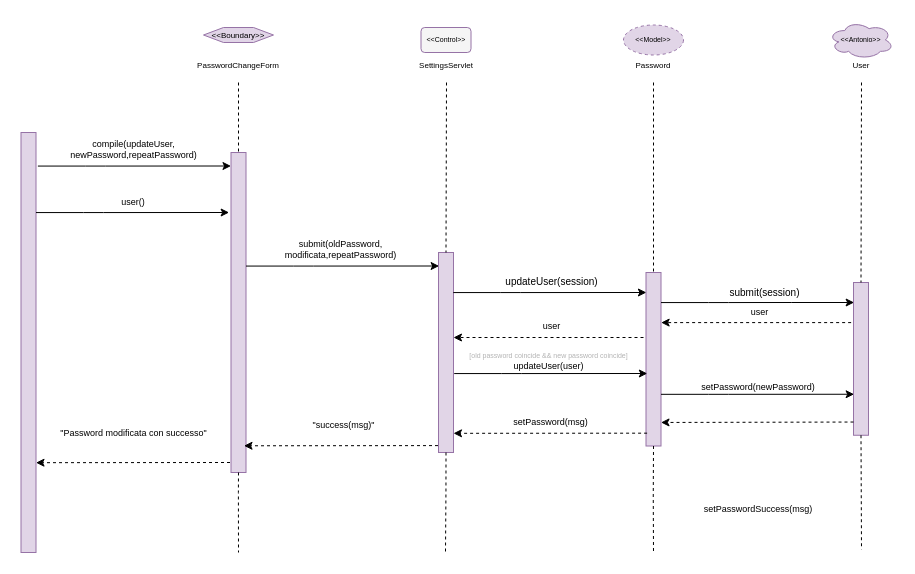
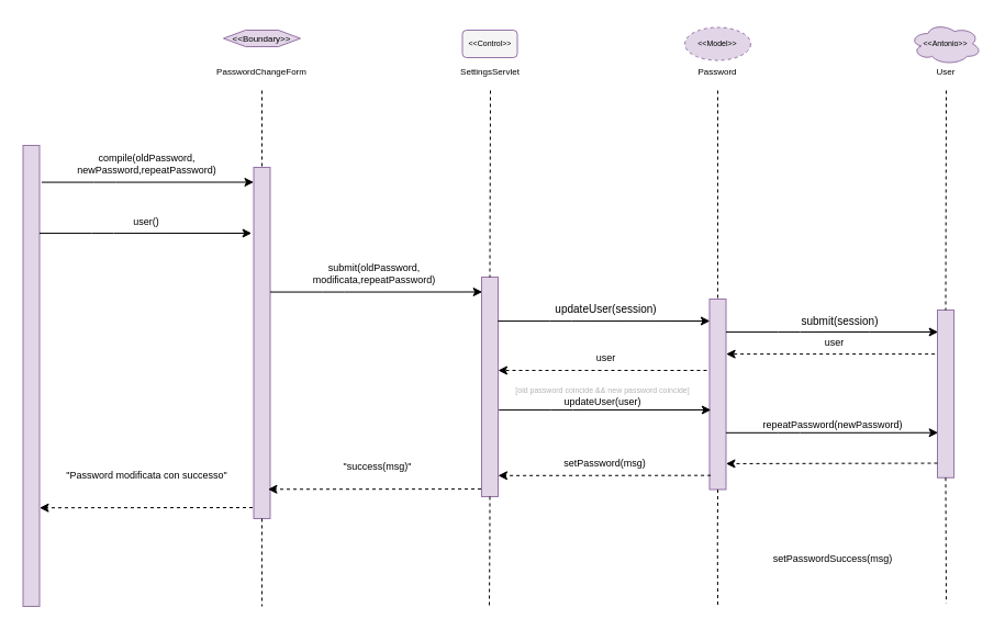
  <mxCell id="0" />
  <mxCell id="1" parent="0" />
  <mxCell id="2" value="" style="rounded=0;whiteSpace=wrap;html=1;fillColor=#e1d5e7;strokeColor=#9673a6;" vertex="1" parent="1"><mxGeometry x="20.5" y="132" width="15" height="420" as="geometry" /></mxCell>
  <mxCell id="3" value="" style="rounded=0;whiteSpace=wrap;html=1;fillColor=#e1d5e7;strokeColor=#9673a6;" vertex="1" parent="1"><mxGeometry x="230.5" y="152" width="15" height="320" as="geometry" /></mxCell>
  <mxCell id="4" value="" style="endArrow=none;dashed=1;html=1;rounded=0;fontSize=8;entryX=0.5;entryY=0;entryDx=0;entryDy=0;exitX=0.5;exitY=1;exitDx=0;exitDy=0;" edge="1" parent="1" target="3"><mxGeometry width="50" height="50" relative="1" as="geometry"><mxPoint x="238" y="82" as="sourcePoint" /><mxPoint x="260.5" y="142" as="targetPoint" /></mxGeometry></mxCell>
  <mxCell id="5" value="&amp;lt;&amp;lt;Boundary&amp;gt;&amp;gt;" style="shape=hexagon;perimeter=hexagonPerimeter2;whiteSpace=wrap;html=1;fixedSize=1;fontSize=8;fillColor=#e1d5e7;strokeColor=#9673a6;" vertex="1" parent="1"><mxGeometry x="203" y="27" width="70" height="15" as="geometry" /></mxCell>
  <mxCell id="6" value="&lt;div&gt;PasswordChangeForm&lt;/div&gt;" style="text;html=1;strokeColor=none;fillColor=none;align=center;verticalAlign=middle;whiteSpace=wrap;rounded=0;fontSize=8;" vertex="1" parent="1"><mxGeometry x="223" y="57" width="30" height="15" as="geometry" /></mxCell>
  <mxCell id="7" value="user()" style="text;html=1;strokeColor=none;fillColor=none;align=center;verticalAlign=middle;whiteSpace=wrap;rounded=0;fontSize=9;" vertex="1" parent="1"><mxGeometry x="73" y="192" width="120" height="20" as="geometry" /></mxCell>
  <mxCell id="8" value="&amp;lt;&amp;lt;Control&amp;gt;&amp;gt;" style="rounded=1;whiteSpace=wrap;html=1;fontSize=7;fillColor=#f5f5f5;strokeColor=#9673a6;" vertex="1" parent="1"><mxGeometry x="420.5" y="27" width="50" height="25" as="geometry" /></mxCell>
  <mxCell id="9" value="SettingsServlet" style="text;html=1;strokeColor=none;fillColor=none;align=center;verticalAlign=middle;whiteSpace=wrap;rounded=0;fontSize=8;" vertex="1" parent="1"><mxGeometry x="430.5" y="57" width="30" height="15" as="geometry" /></mxCell>
  <mxCell id="10" value="" style="rounded=0;whiteSpace=wrap;html=1;fillColor=#e1d5e7;strokeColor=#9673a6;" vertex="1" parent="1"><mxGeometry x="438" y="252" width="15" height="200" as="geometry" /></mxCell>
  <mxCell id="11" value="" style="endArrow=none;dashed=1;html=1;rounded=0;fontSize=8;entryX=0.5;entryY=0;entryDx=0;entryDy=0;" edge="1" parent="1" target="10"><mxGeometry width="50" height="50" relative="1" as="geometry"><mxPoint x="446" y="82" as="sourcePoint" /><mxPoint x="490.5" y="155.5" as="targetPoint" /></mxGeometry></mxCell>
  <mxCell id="12" value="&amp;lt;&amp;lt;Model&amp;gt;&amp;gt;" style="ellipse;whiteSpace=wrap;html=1;fontSize=7;fillColor=#e1d5e7;strokeColor=#9673a6;dashed=1;" vertex="1" parent="1"><mxGeometry x="623" y="24.5" width="60" height="30" as="geometry" /></mxCell>
  <mxCell id="13" value="&lt;div&gt;&lt;font style=&quot;font-size: 7px&quot; color=&quot;#B3B3B3&quot;&gt;[old password coincide &amp;amp;&amp;amp; new password coincide]&lt;/font&gt;&lt;/div&gt;&lt;div style=&quot;font-size: 9px&quot;&gt;&lt;font style=&quot;font-size: 9px&quot; color=&quot;#B3B3B3&quot;&gt;&lt;font style=&quot;font-size: 9px&quot; color=&quot;#000000&quot;&gt;updateUser(user)&lt;/font&gt;&lt;br&gt;&lt;/font&gt;&lt;/div&gt;" style="text;html=1;strokeColor=none;fillColor=none;align=center;verticalAlign=middle;whiteSpace=wrap;rounded=0;fontSize=10;" vertex="1" parent="1"><mxGeometry x="451.75" y="345.75" width="192.5" height="29" as="geometry" /></mxCell>
  <mxCell id="14" value="" style="rounded=0;whiteSpace=wrap;html=1;fillColor=#e1d5e7;strokeColor=#9673a6;" vertex="1" parent="1"><mxGeometry x="645.5" y="272" width="15" height="173.5" as="geometry" /></mxCell>
  <mxCell id="15" value="" style="endArrow=none;dashed=1;html=1;rounded=0;fontSize=8;entryX=0.5;entryY=0;entryDx=0;entryDy=0;" edge="1" parent="1" target="14"><mxGeometry width="50" height="50" relative="1" as="geometry"><mxPoint x="653" y="82" as="sourcePoint" /><mxPoint x="675.5" y="180.5" as="targetPoint" /></mxGeometry></mxCell>
  <mxCell id="16" value="Password" style="text;html=1;strokeColor=none;fillColor=none;align=center;verticalAlign=middle;whiteSpace=wrap;rounded=0;fontSize=8;" vertex="1" parent="1"><mxGeometry x="638" y="57" width="30" height="15" as="geometry" /></mxCell>
- <mxCell id="17" value="&lt;font style=&quot;font-size: 9px&quot;&gt;setPassword(newPassword)&lt;/font&gt;" style="text;html=1;strokeColor=none;fillColor=none;align=center;verticalAlign=middle;whiteSpace=wrap;rounded=0;fontSize=9;" vertex="1" parent="1"><mxGeometry x="663" y="382" width="190" height="9" as="geometry" /></mxCell>
+ <mxCell id="17" value="&lt;font style=&quot;font-size: 9px&quot;&gt;repeatPassword(newPassword)&lt;/font&gt;" style="text;html=1;strokeColor=none;fillColor=none;align=center;verticalAlign=middle;whiteSpace=wrap;rounded=0;fontSize=9;" vertex="1" parent="1"><mxGeometry x="663" y="382" width="190" height="9" as="geometry" /></mxCell>
  <mxCell id="18" value="&amp;lt;&amp;lt;Antonio&amp;gt;&amp;gt;" style="ellipse;shape=cloud;whiteSpace=wrap;html=1;fontSize=7;fillColor=#e1d5e7;strokeColor=#9673a6;" vertex="1" parent="1"><mxGeometry x="828" y="20.59" width="65" height="37.82" as="geometry" /></mxCell>
  <mxCell id="19" value="" style="rounded=0;whiteSpace=wrap;html=1;fillColor=#e1d5e7;strokeColor=#9673a6;" vertex="1" parent="1"><mxGeometry x="853" y="282" width="15" height="152.75" as="geometry" /></mxCell>
  <mxCell id="20" value="setPasswordSuccess(msg)" style="text;html=1;strokeColor=none;fillColor=none;align=center;verticalAlign=middle;whiteSpace=wrap;rounded=0;fontSize=9;" vertex="1" parent="1"><mxGeometry x="698" y="500" width="120" height="17" as="geometry" /></mxCell>
  <mxCell id="21" value="" style="endArrow=classic;html=1;rounded=0;dashed=1;fontSize=7;entryX=1;entryY=0.333;entryDx=0;entryDy=0;entryPerimeter=0;" edge="1" parent="1"><mxGeometry width="50" height="50" relative="1" as="geometry"><mxPoint x="853" y="421.54" as="sourcePoint" /><mxPoint x="660.5" y="421.96" as="targetPoint" /></mxGeometry></mxCell>
  <mxCell id="22" value="" style="endArrow=none;dashed=1;html=1;rounded=0;fontSize=8;exitX=0.5;exitY=1;exitDx=0;exitDy=0;" edge="1" parent="1" source="19"><mxGeometry width="50" height="50" relative="1" as="geometry"><mxPoint x="787.99" y="488.25" as="sourcePoint" /><mxPoint x="861" y="549" as="targetPoint" /></mxGeometry></mxCell>
  <mxCell id="23" value="" style="endArrow=none;dashed=1;html=1;rounded=0;fontSize=8;exitX=0.5;exitY=1;exitDx=0;exitDy=0;" edge="1" parent="1" source="14"><mxGeometry width="50" height="50" relative="1" as="geometry"><mxPoint x="653.25" y="465.5" as="sourcePoint" /><mxPoint x="653" y="552" as="targetPoint" /><Array as="points"><mxPoint x="652.76" y="495.5" /></Array></mxGeometry></mxCell>
  <mxCell id="24" value="" style="endArrow=none;dashed=1;html=1;rounded=0;fontSize=8;exitX=0.5;exitY=1;exitDx=0;exitDy=0;" edge="1" parent="1" source="10"><mxGeometry width="50" height="50" relative="1" as="geometry"><mxPoint x="445.94" y="462" as="sourcePoint" /><mxPoint x="445" y="552" as="targetPoint" /><Array as="points"><mxPoint x="445.45" y="492" /></Array></mxGeometry></mxCell>
  <mxCell id="25" value="" style="endArrow=none;dashed=1;html=1;rounded=0;fontSize=8;exitX=0.5;exitY=1;exitDx=0;exitDy=0;" edge="1" parent="1" source="3"><mxGeometry width="50" height="50" relative="1" as="geometry"><mxPoint x="238.38" y="462" as="sourcePoint" /><mxPoint x="238" y="552" as="targetPoint" /><Array as="points"><mxPoint x="237.89" y="492" /></Array></mxGeometry></mxCell>
  <mxCell id="26" value="User" style="text;html=1;strokeColor=none;fillColor=none;align=center;verticalAlign=middle;whiteSpace=wrap;rounded=0;fontSize=8;" vertex="1" parent="1"><mxGeometry x="845.5" y="57" width="30" height="15" as="geometry" /></mxCell>
  <mxCell id="27" value="" style="endArrow=classic;html=1;rounded=0;exitX=1;exitY=0;exitDx=0;exitDy=0;entryX=-0.125;entryY=0.121;entryDx=0;entryDy=0;entryPerimeter=0;" edge="1" parent="1"><mxGeometry width="50" height="50" relative="1" as="geometry"><mxPoint x="35.5" y="212.07" as="sourcePoint" /><mxPoint x="228.625" y="212" as="targetPoint" /><Array as="points"><mxPoint x="83" y="212.07" /><mxPoint x="103" y="212.07" /></Array></mxGeometry></mxCell>
  <mxCell id="28" value="" style="endArrow=classic;html=1;rounded=0;exitX=1;exitY=0;exitDx=0;exitDy=0;entryX=-0.125;entryY=0.121;entryDx=0;entryDy=0;entryPerimeter=0;" edge="1" parent="1"><mxGeometry width="50" height="50" relative="1" as="geometry"><mxPoint x="245.5" y="265.57" as="sourcePoint" /><mxPoint x="438.625" y="265.5" as="targetPoint" /><Array as="points"><mxPoint x="293" y="265.57" /><mxPoint x="313" y="265.57" /></Array></mxGeometry></mxCell>
  <mxCell id="29" value="&lt;div style=&quot;font-size: 9px&quot;&gt;&lt;font style=&quot;font-size: 9px&quot;&gt;submit(oldPassword, modificata,repeatPassword)&lt;/font&gt;&lt;/div&gt;" style="text;html=1;strokeColor=none;fillColor=none;align=center;verticalAlign=middle;whiteSpace=wrap;rounded=0;fontSize=9;" vertex="1" parent="1"><mxGeometry x="243" y="232" width="195" height="33.5" as="geometry" /></mxCell>
  <mxCell id="30" value="" style="endArrow=classic;html=1;rounded=0;exitX=1;exitY=0;exitDx=0;exitDy=0;entryX=-0.125;entryY=0.121;entryDx=0;entryDy=0;entryPerimeter=0;" edge="1" parent="1"><mxGeometry width="50" height="50" relative="1" as="geometry"><mxPoint x="37.38" y="165.57" as="sourcePoint" /><mxPoint x="230.505" y="165.5" as="targetPoint" /><Array as="points"><mxPoint x="84.88" y="165.57" /><mxPoint x="104.88" y="165.57" /></Array></mxGeometry></mxCell>
  <mxCell id="31" value="" style="endArrow=classic;html=1;rounded=0;dashed=1;fontSize=7;exitX=-0.047;exitY=0.97;exitDx=0;exitDy=0;exitPerimeter=0;" edge="1" parent="1"><mxGeometry width="50" height="50" relative="1" as="geometry"><mxPoint x="437.505" y="445.1" as="sourcePoint" /><mxPoint x="243.5" y="445.29" as="targetPoint" /></mxGeometry></mxCell>
  <mxCell id="32" value="" style="endArrow=classic;html=1;rounded=0;exitX=1;exitY=0;exitDx=0;exitDy=0;entryX=-0.125;entryY=0.121;entryDx=0;entryDy=0;entryPerimeter=0;" edge="1" parent="1"><mxGeometry width="50" height="50" relative="1" as="geometry"><mxPoint x="452.75" y="292.07" as="sourcePoint" /><mxPoint x="645.875" y="292" as="targetPoint" /><Array as="points"><mxPoint x="500.25" y="292.07" /><mxPoint x="520.25" y="292.07" /></Array></mxGeometry></mxCell>
- <mxCell id="33" value="&lt;div style=&quot;font-size: 9px&quot;&gt;&lt;font style=&quot;font-size: 9px&quot;&gt;compile(updateUser, newPassword,repeatPassword)&lt;/font&gt;&lt;/div&gt;" style="text;html=1;strokeColor=none;fillColor=none;align=center;verticalAlign=middle;whiteSpace=wrap;rounded=0;fontSize=9;" vertex="1" parent="1"><mxGeometry x="35.5" y="132" width="195" height="33.5" as="geometry" /></mxCell>
+ <mxCell id="33" value="&lt;div style=&quot;font-size: 9px&quot;&gt;&lt;font style=&quot;font-size: 9px&quot;&gt;compile(oldPassword, newPassword,repeatPassword)&lt;/font&gt;&lt;/div&gt;" style="text;html=1;strokeColor=none;fillColor=none;align=center;verticalAlign=middle;whiteSpace=wrap;rounded=0;fontSize=9;" vertex="1" parent="1"><mxGeometry x="35.5" y="132" width="195" height="33.5" as="geometry" /></mxCell>
  <mxCell id="34" value="&quot;success(msg)&quot;" style="text;html=1;strokeColor=none;fillColor=none;align=center;verticalAlign=middle;whiteSpace=wrap;rounded=0;fontSize=9;" vertex="1" parent="1"><mxGeometry x="245.5" y="408.5" width="195" height="33.5" as="geometry" /></mxCell>
  <mxCell id="35" value="&quot;Password modificata con successo&quot;" style="text;html=1;strokeColor=none;fillColor=none;align=center;verticalAlign=middle;whiteSpace=wrap;rounded=0;fontSize=9;" vertex="1" parent="1"><mxGeometry x="35.5" y="416.05" width="195" height="33.5" as="geometry" /></mxCell>
  <mxCell id="36" value="setPassword(msg)" style="text;html=1;strokeColor=none;fillColor=none;align=center;verticalAlign=middle;whiteSpace=wrap;rounded=0;fontSize=9;" vertex="1" parent="1"><mxGeometry x="452.75" y="405" width="195" height="33.5" as="geometry" /></mxCell>
  <mxCell id="37" value="" style="endArrow=classic;html=1;rounded=0;dashed=1;fontSize=7;" edge="1" parent="1"><mxGeometry width="50" height="50" relative="1" as="geometry"><mxPoint x="643" y="337" as="sourcePoint" /><mxPoint x="453" y="337" as="targetPoint" /></mxGeometry></mxCell>
  <mxCell id="38" value="user" style="text;html=1;strokeColor=none;fillColor=none;align=center;verticalAlign=middle;whiteSpace=wrap;rounded=0;fontSize=9;" vertex="1" parent="1"><mxGeometry x="455.25" y="318.75" width="192.5" height="13.5" as="geometry" /></mxCell>
  <mxCell id="39" value="" style="endArrow=classic;html=1;rounded=0;dashed=1;fontSize=7;exitX=0.073;exitY=0.293;exitDx=0;exitDy=0;exitPerimeter=0;" edge="1" parent="1"><mxGeometry width="50" height="50" relative="1" as="geometry"><mxPoint x="646.595" y="432.665" as="sourcePoint" /><mxPoint x="453" y="432.82" as="targetPoint" /></mxGeometry></mxCell>
  <mxCell id="40" value="updateUser(session)" style="text;html=1;strokeColor=none;fillColor=none;align=center;verticalAlign=middle;whiteSpace=wrap;rounded=0;fontSize=10;" vertex="1" parent="1"><mxGeometry x="455.25" y="275.75" width="192.5" height="10" as="geometry" /></mxCell>
  <mxCell id="41" value="" style="endArrow=classic;html=1;rounded=0;exitX=1;exitY=0;exitDx=0;exitDy=0;entryX=-0.125;entryY=0.121;entryDx=0;entryDy=0;entryPerimeter=0;" edge="1" parent="1"><mxGeometry width="50" height="50" relative="1" as="geometry"><mxPoint x="453.69" y="373.07" as="sourcePoint" /><mxPoint x="646.815" y="373" as="targetPoint" /><Array as="points"><mxPoint x="501.19" y="373.07" /><mxPoint x="521.19" y="373.07" /></Array></mxGeometry></mxCell>
  <mxCell id="42" value="" style="endArrow=classic;html=1;rounded=0;exitX=1;exitY=0;exitDx=0;exitDy=0;entryX=-0.125;entryY=0.121;entryDx=0;entryDy=0;entryPerimeter=0;" edge="1" parent="1"><mxGeometry width="50" height="50" relative="1" as="geometry"><mxPoint x="660.5" y="393.82" as="sourcePoint" /><mxPoint x="853.625" y="393.75" as="targetPoint" /><Array as="points"><mxPoint x="708" y="393.82" /><mxPoint x="728" y="393.82" /></Array></mxGeometry></mxCell>
  <mxCell id="43" value="" style="endArrow=classic;html=1;rounded=0;dashed=1;fontSize=7;exitX=-0.047;exitY=0.97;exitDx=0;exitDy=0;exitPerimeter=0;" edge="1" parent="1"><mxGeometry width="50" height="50" relative="1" as="geometry"><mxPoint x="229.505" y="462" as="sourcePoint" /><mxPoint x="35.5" y="462.19" as="targetPoint" /></mxGeometry></mxCell>
  <mxCell id="44" value="" style="endArrow=none;dashed=1;html=1;rounded=0;fontSize=8;entryX=0.5;entryY=0;entryDx=0;entryDy=0;" edge="1" parent="1" target="19"><mxGeometry width="50" height="50" relative="1" as="geometry"><mxPoint x="861" y="82" as="sourcePoint" /><mxPoint x="861" y="282" as="targetPoint" /></mxGeometry></mxCell>
  <mxCell id="45" value="" style="endArrow=classic;html=1;rounded=0;exitX=1;exitY=0;exitDx=0;exitDy=0;entryX=-0.125;entryY=0.121;entryDx=0;entryDy=0;entryPerimeter=0;" edge="1" parent="1"><mxGeometry width="50" height="50" relative="1" as="geometry"><mxPoint x="660.5" y="302.07" as="sourcePoint" /><mxPoint x="853.625" y="302" as="targetPoint" /><Array as="points"><mxPoint x="708" y="302.07" /><mxPoint x="728" y="302.07" /><mxPoint x="790.75" y="302" /></Array></mxGeometry></mxCell>
  <mxCell id="46" value="submit(session)" style="text;html=1;strokeColor=none;fillColor=none;align=center;verticalAlign=middle;whiteSpace=wrap;rounded=0;fontSize=10;" vertex="1" parent="1"><mxGeometry x="668" y="287" width="192.5" height="10" as="geometry" /></mxCell>
  <mxCell id="47" value="" style="endArrow=classic;html=1;rounded=0;dashed=1;fontSize=7;" edge="1" parent="1"><mxGeometry width="50" height="50" relative="1" as="geometry"><mxPoint x="850.63" y="322.1" as="sourcePoint" /><mxPoint x="660.63" y="322.1" as="targetPoint" /></mxGeometry></mxCell>
  <mxCell id="48" value="user" style="text;html=1;strokeColor=none;fillColor=none;align=center;verticalAlign=middle;whiteSpace=wrap;rounded=0;fontSize=9;" vertex="1" parent="1"><mxGeometry x="663" y="305.25" width="192.5" height="13.5" as="geometry" /></mxCell>
